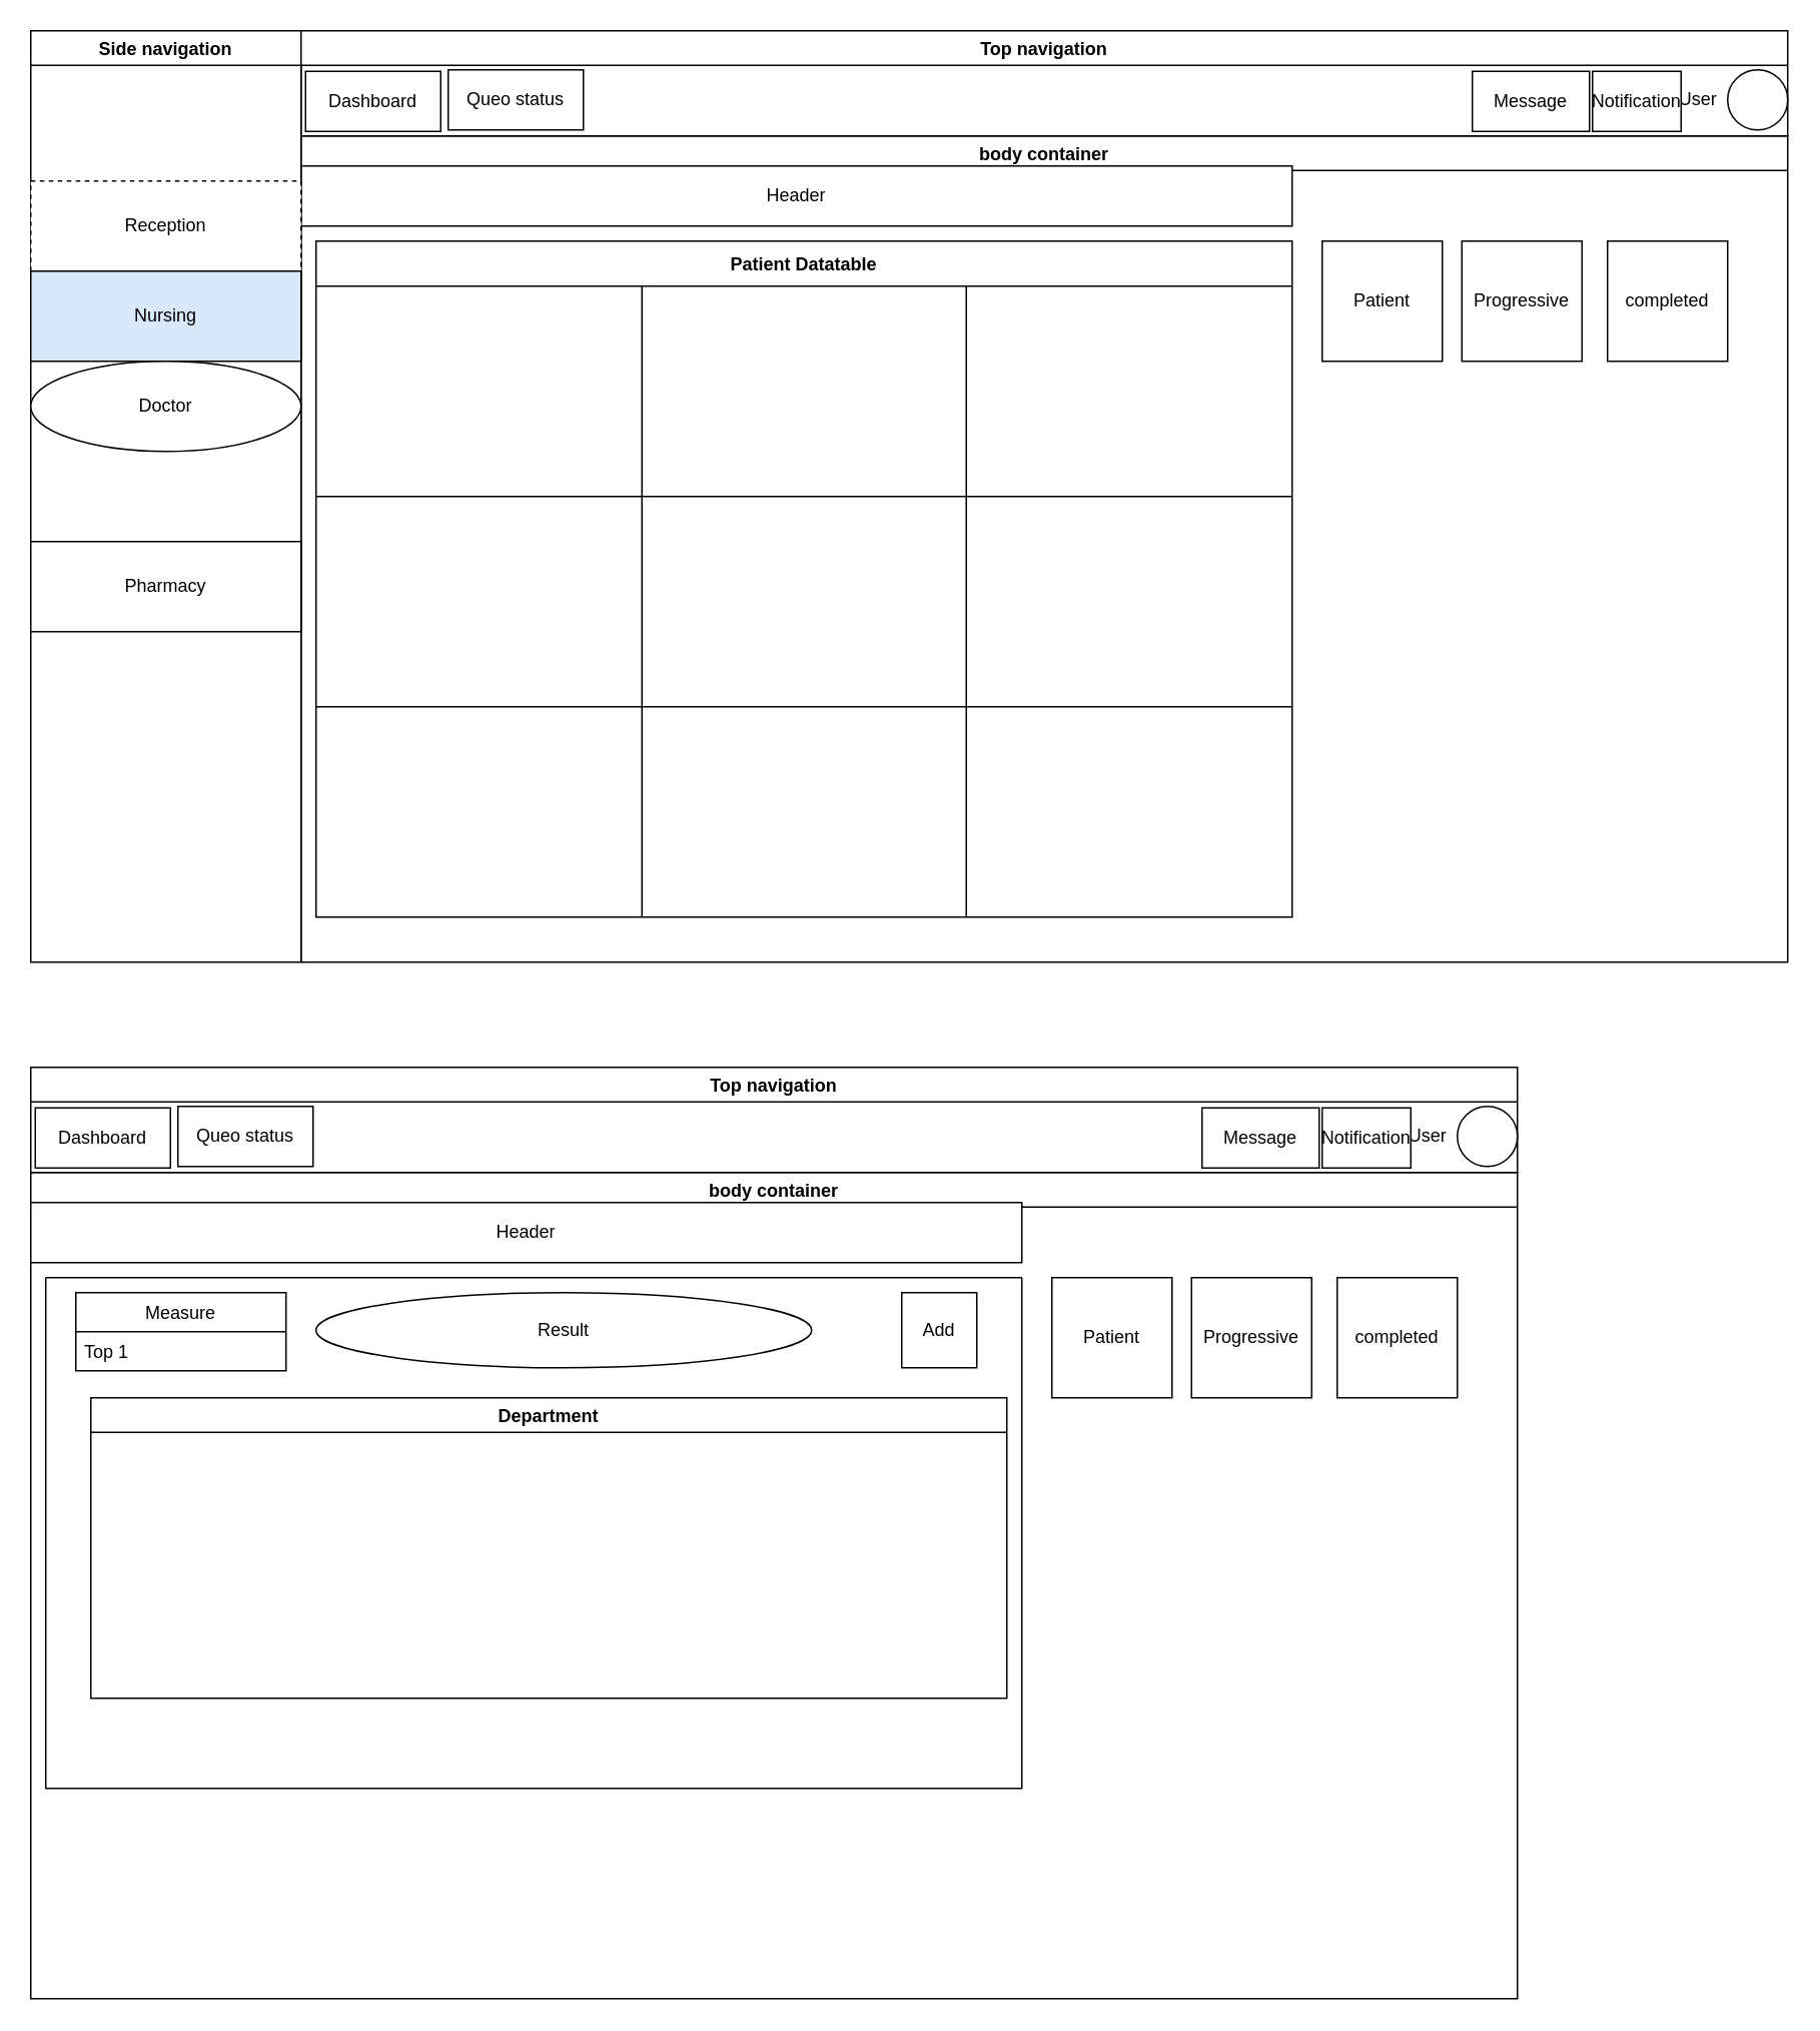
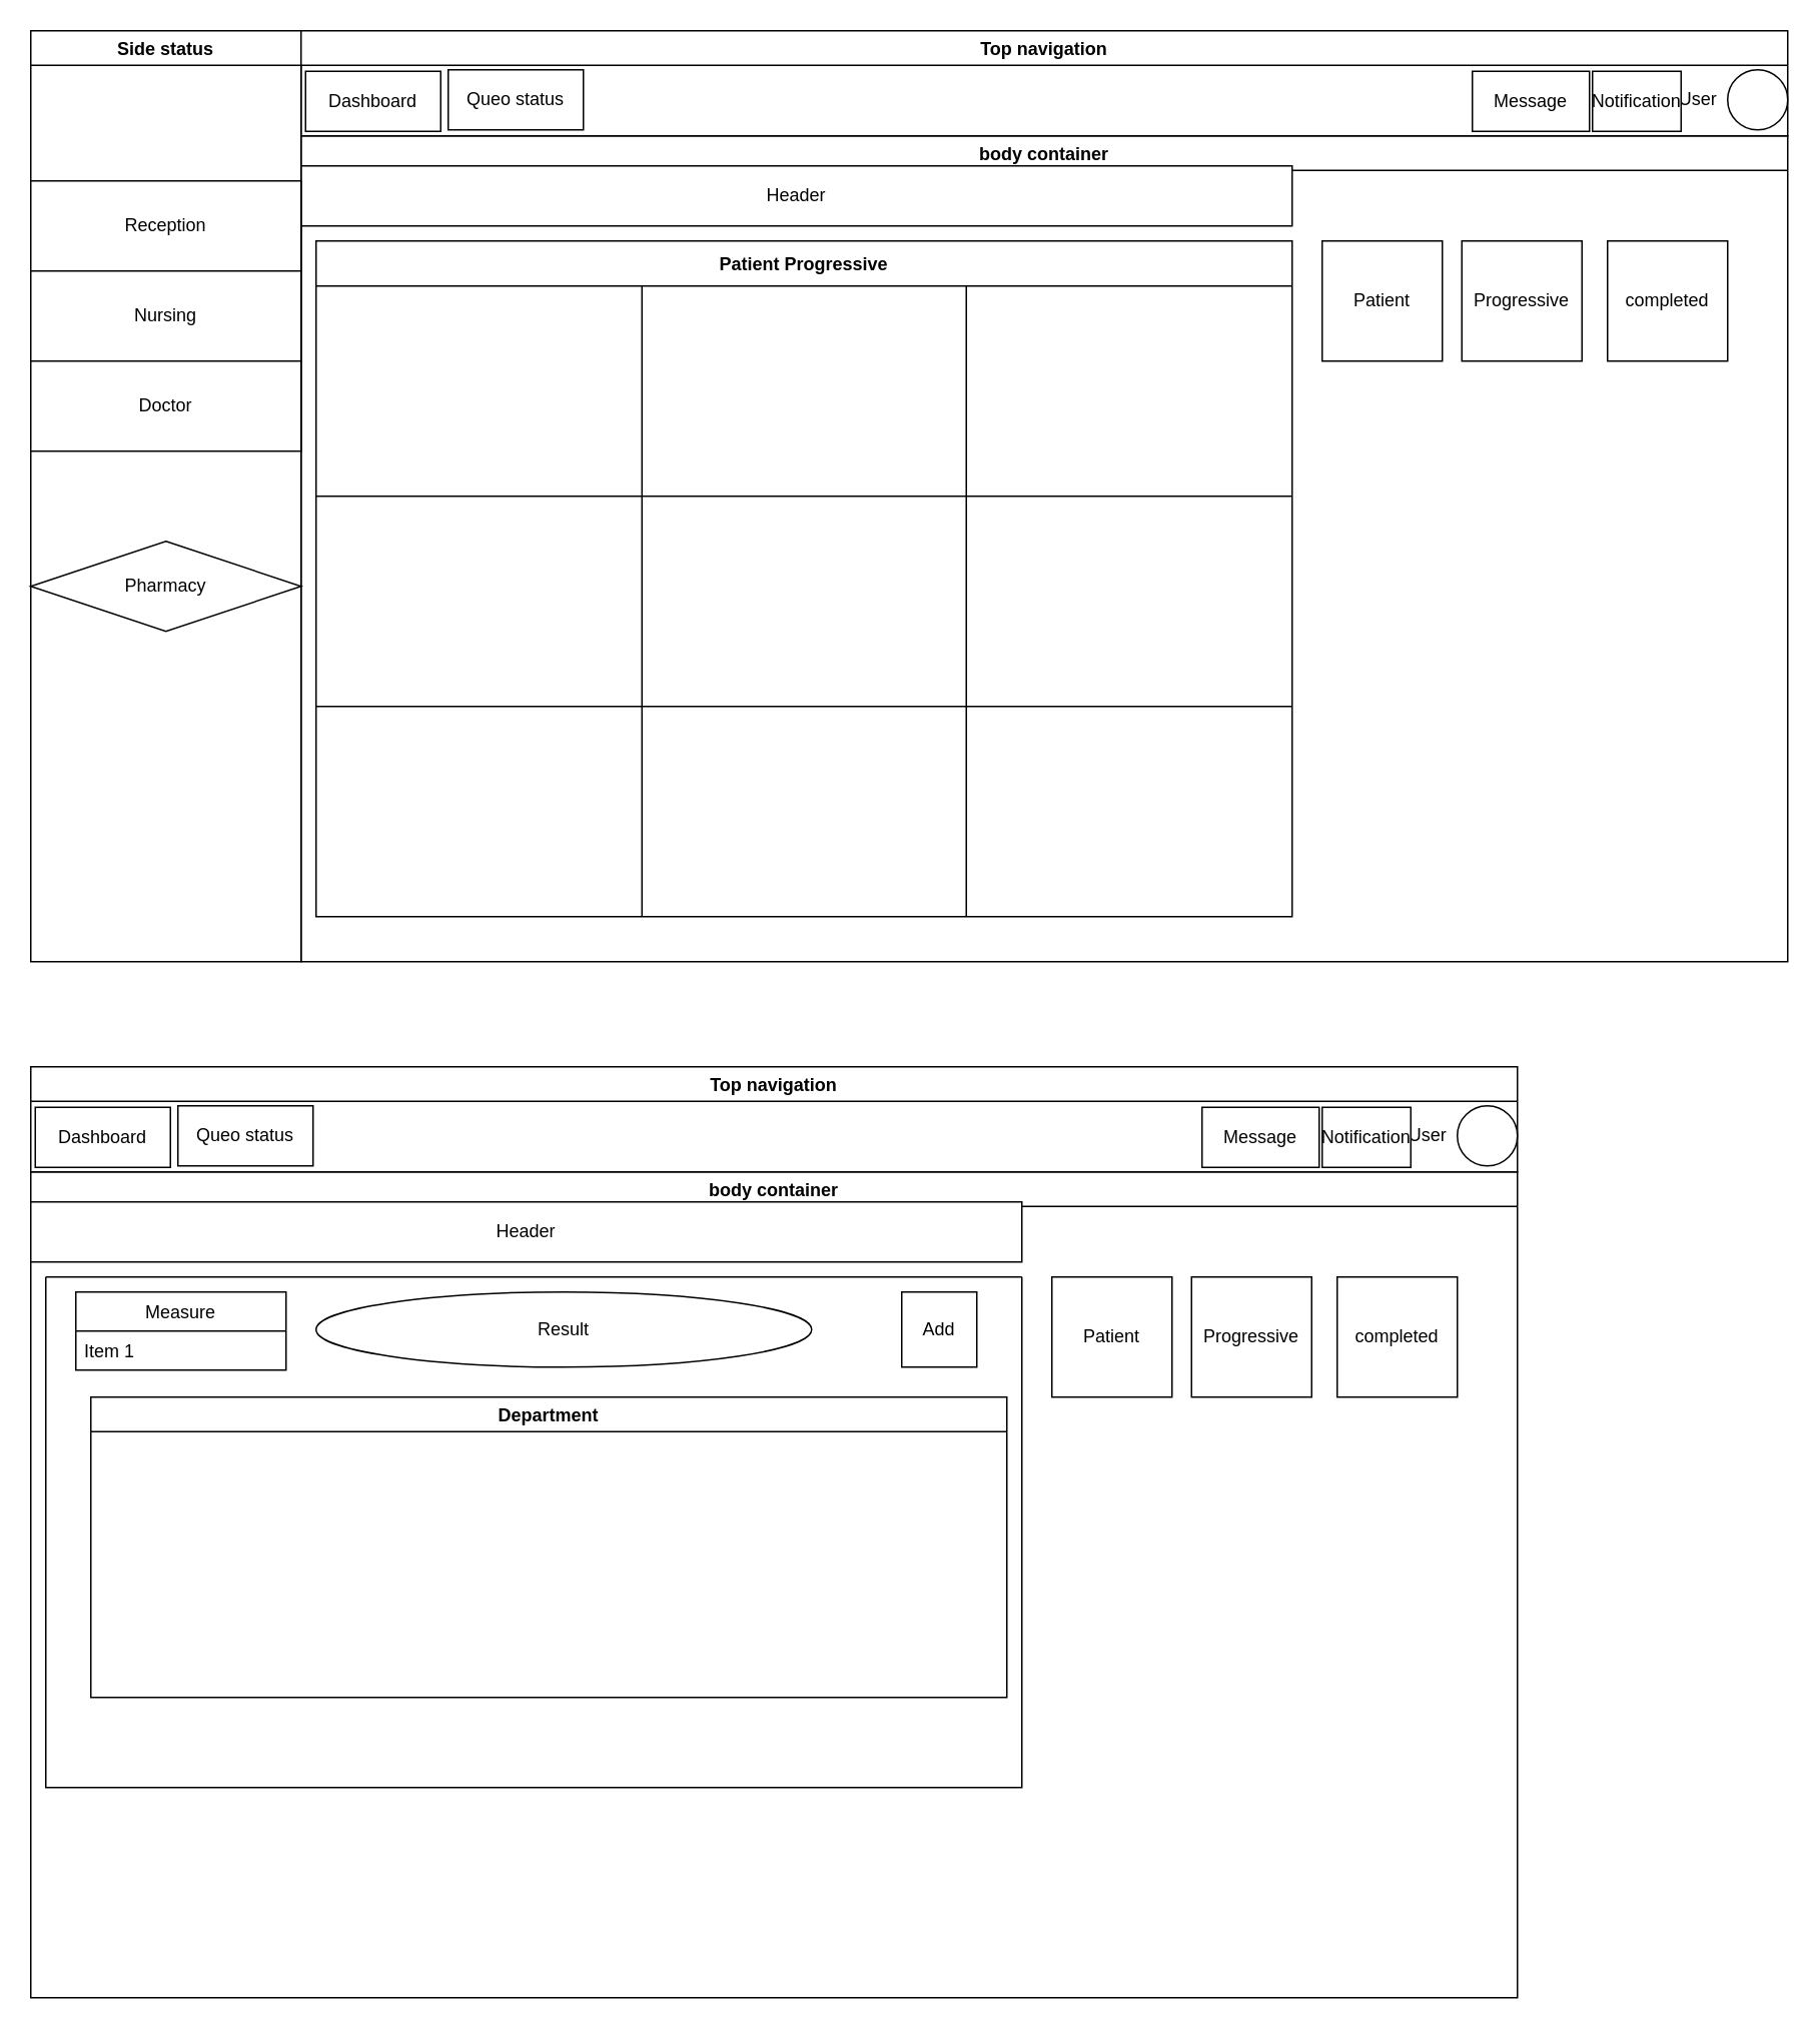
  <mxCell id="0" />
  <mxCell id="1" parent="0" />
  <mxCell id="2" value="body container" style="swimlane;" vertex="1" parent="1"><mxGeometry x="200" y="90" width="990" height="550" as="geometry" /></mxCell>
  <mxCell id="3" value="Header" style="rounded=0;whiteSpace=wrap;html=1;" vertex="1" parent="2"><mxGeometry y="20" width="660" height="40" as="geometry" /></mxCell>
  <mxCell id="4" value="Patient" style="whiteSpace=wrap;html=1;aspect=fixed;" vertex="1" parent="2"><mxGeometry x="680" y="70" width="80" height="80" as="geometry" /></mxCell>
  <mxCell id="5" value="Progressive" style="whiteSpace=wrap;html=1;aspect=fixed;" vertex="1" parent="2"><mxGeometry x="773" y="70" width="80" height="80" as="geometry" /></mxCell>
  <mxCell id="6" value="completed" style="whiteSpace=wrap;html=1;aspect=fixed;" vertex="1" parent="2"><mxGeometry x="870" y="70" width="80" height="80" as="geometry" /></mxCell>
- <mxCell id="7" value="Patient Datatable" style="shape=table;startSize=30;container=1;collapsible=0;childLayout=tableLayout;fontStyle=1;align=center;" vertex="1" parent="2"><mxGeometry x="10" y="70" width="650" height="450" as="geometry" /></mxCell>
+ <mxCell id="7" value="Patient Progressive" style="shape=table;startSize=30;container=1;collapsible=0;childLayout=tableLayout;fontStyle=1;align=center;" vertex="1" parent="2"><mxGeometry x="10" y="70" width="650" height="450" as="geometry" /></mxCell>
  <mxCell id="8" value="" style="shape=partialRectangle;html=1;whiteSpace=wrap;collapsible=0;dropTarget=0;pointerEvents=0;fillColor=none;top=0;left=0;bottom=0;right=0;points=[[0,0.5],[1,0.5]];portConstraint=eastwest;" vertex="1" parent="7"><mxGeometry y="30" width="650" height="140" as="geometry" /></mxCell>
  <mxCell id="9" value="" style="shape=partialRectangle;html=1;whiteSpace=wrap;connectable=0;fillColor=none;top=0;left=0;bottom=0;right=0;overflow=hidden;" vertex="1" parent="8"><mxGeometry width="217" height="140" as="geometry" /></mxCell>
  <mxCell id="10" value="" style="shape=partialRectangle;html=1;whiteSpace=wrap;connectable=0;fillColor=none;top=0;left=0;bottom=0;right=0;overflow=hidden;" vertex="1" parent="8"><mxGeometry x="217" width="216" height="140" as="geometry" /></mxCell>
  <mxCell id="11" value="" style="shape=partialRectangle;html=1;whiteSpace=wrap;connectable=0;fillColor=none;top=0;left=0;bottom=0;right=0;overflow=hidden;" vertex="1" parent="8"><mxGeometry x="433" width="217" height="140" as="geometry" /></mxCell>
  <mxCell id="12" value="" style="shape=partialRectangle;html=1;whiteSpace=wrap;collapsible=0;dropTarget=0;pointerEvents=0;fillColor=none;top=0;left=0;bottom=0;right=0;points=[[0,0.5],[1,0.5]];portConstraint=eastwest;" vertex="1" parent="7"><mxGeometry y="170" width="650" height="140" as="geometry" /></mxCell>
  <mxCell id="13" value="" style="shape=partialRectangle;html=1;whiteSpace=wrap;connectable=0;fillColor=none;top=0;left=0;bottom=0;right=0;overflow=hidden;" vertex="1" parent="12"><mxGeometry width="217" height="140" as="geometry" /></mxCell>
  <mxCell id="14" value="" style="shape=partialRectangle;html=1;whiteSpace=wrap;connectable=0;fillColor=none;top=0;left=0;bottom=0;right=0;overflow=hidden;" vertex="1" parent="12"><mxGeometry x="217" width="216" height="140" as="geometry" /></mxCell>
  <mxCell id="15" value="" style="shape=partialRectangle;html=1;whiteSpace=wrap;connectable=0;fillColor=none;top=0;left=0;bottom=0;right=0;overflow=hidden;" vertex="1" parent="12"><mxGeometry x="433" width="217" height="140" as="geometry" /></mxCell>
  <mxCell id="16" value="" style="shape=partialRectangle;html=1;whiteSpace=wrap;collapsible=0;dropTarget=0;pointerEvents=0;fillColor=none;top=0;left=0;bottom=0;right=0;points=[[0,0.5],[1,0.5]];portConstraint=eastwest;" vertex="1" parent="7"><mxGeometry y="310" width="650" height="140" as="geometry" /></mxCell>
  <mxCell id="17" value="" style="shape=partialRectangle;html=1;whiteSpace=wrap;connectable=0;fillColor=none;top=0;left=0;bottom=0;right=0;overflow=hidden;" vertex="1" parent="16"><mxGeometry width="217" height="140" as="geometry" /></mxCell>
  <mxCell id="18" value="" style="shape=partialRectangle;html=1;whiteSpace=wrap;connectable=0;fillColor=none;top=0;left=0;bottom=0;right=0;overflow=hidden;" vertex="1" parent="16"><mxGeometry x="217" width="216" height="140" as="geometry" /></mxCell>
  <mxCell id="19" value="" style="shape=partialRectangle;html=1;whiteSpace=wrap;connectable=0;fillColor=none;top=0;left=0;bottom=0;right=0;overflow=hidden;" vertex="1" parent="16"><mxGeometry x="433" width="217" height="140" as="geometry" /></mxCell>
- <mxCell id="20" value="Side navigation" style="swimlane;" vertex="1" parent="1"><mxGeometry y="20" width="180" height="620" as="geometry" x="20" /></mxCell>
- <mxCell id="21" value="Reception" style="rounded=0;whiteSpace=wrap;html=1;dashed=1;" vertex="1" parent="20"><mxGeometry y="100" width="180" height="60" as="geometry" /></mxCell>
- <mxCell id="22" value="Nursing" style="rounded=0;whiteSpace=wrap;html=1;fillColor=#dae8fc;" vertex="1" parent="20"><mxGeometry y="160" width="180" height="60" as="geometry" /></mxCell>
- <mxCell id="23" value="Doctor" style="ellipse;whiteSpace=wrap;html=1;" vertex="1" parent="20"><mxGeometry y="220" width="180" height="60" as="geometry" /></mxCell>
- <mxCell id="24" value="Pharmacy" style="rounded=0;whiteSpace=wrap;html=1;" vertex="1" parent="20"><mxGeometry y="340" width="180" height="60" as="geometry" /></mxCell>
+ <mxCell id="20" value="Side status" style="swimlane;" vertex="1" parent="1"><mxGeometry y="20" width="180" height="620" as="geometry" x="20" /></mxCell>
+ <mxCell id="21" value="Reception" style="rounded=0;whiteSpace=wrap;html=1;" vertex="1" parent="20"><mxGeometry y="100" width="180" height="60" as="geometry" /></mxCell>
+ <mxCell id="22" value="Nursing" style="rounded=0;whiteSpace=wrap;html=1;" vertex="1" parent="20"><mxGeometry y="160" width="180" height="60" as="geometry" /></mxCell>
+ <mxCell id="23" value="Doctor" style="rounded=0;whiteSpace=wrap;html=1;" vertex="1" parent="20"><mxGeometry y="220" width="180" height="60" as="geometry" /></mxCell>
+ <mxCell id="24" value="Pharmacy" style="rhombus;whiteSpace=wrap;html=1;" vertex="1" parent="20"><mxGeometry y="340" width="180" height="60" as="geometry" /></mxCell>
  <mxCell id="25" value="Top navigation" style="swimlane;" vertex="1" parent="1"><mxGeometry x="200" y="20" width="990" height="70" as="geometry" /></mxCell>
  <mxCell id="26" value="" style="ellipse;whiteSpace=wrap;html=1;aspect=fixed;" vertex="1" parent="25"><mxGeometry x="950" y="26" width="40" height="40" as="geometry" /></mxCell>
  <mxCell id="27" value="User" style="text;html=1;align=center;verticalAlign=middle;resizable=0;points=[];autosize=1;strokeColor=none;" vertex="1" parent="25"><mxGeometry x="910" y="36" width="40" height="20" as="geometry" /></mxCell>
  <mxCell id="28" value="Notification" style="rounded=0;whiteSpace=wrap;html=1;" vertex="1" parent="25"><mxGeometry x="860" y="27" width="59" height="40" as="geometry" /></mxCell>
  <mxCell id="29" value="Message" style="rounded=0;whiteSpace=wrap;html=1;" vertex="1" parent="25"><mxGeometry x="780" y="27" width="78" height="40" as="geometry" /></mxCell>
  <mxCell id="30" value="Queo status" style="rounded=0;whiteSpace=wrap;html=1;" vertex="1" parent="25"><mxGeometry x="98" y="26" width="90" height="40" as="geometry" /></mxCell>
  <mxCell id="31" value="Dashboard" style="rounded=0;whiteSpace=wrap;html=1;" vertex="1" parent="25"><mxGeometry x="3" y="27" width="90" height="40" as="geometry" /></mxCell>
  <mxCell id="32" value="body container" style="swimlane;" vertex="1" parent="1"><mxGeometry y="780" width="990" height="550" as="geometry" x="20" /></mxCell>
  <mxCell id="33" value="Header" style="rounded=0;whiteSpace=wrap;html=1;" vertex="1" parent="32"><mxGeometry y="20" width="660" height="40" as="geometry" /></mxCell>
  <mxCell id="34" value="Patient" style="whiteSpace=wrap;html=1;aspect=fixed;" vertex="1" parent="32"><mxGeometry x="680" y="70" width="80" height="80" as="geometry" /></mxCell>
  <mxCell id="35" value="Progressive" style="whiteSpace=wrap;html=1;aspect=fixed;" vertex="1" parent="32"><mxGeometry x="773" y="70" width="80" height="80" as="geometry" /></mxCell>
  <mxCell id="36" value="completed" style="whiteSpace=wrap;html=1;aspect=fixed;" vertex="1" parent="32"><mxGeometry x="870" y="70" width="80" height="80" as="geometry" /></mxCell>
  <mxCell id="37" value="Result" style="ellipse;whiteSpace=wrap;html=1;" vertex="1" parent="32"><mxGeometry x="190" y="80" width="330" height="50" as="geometry" /></mxCell>
  <mxCell id="38" value="Add" style="whiteSpace=wrap;html=1;aspect=fixed;" vertex="1" parent="32"><mxGeometry x="580" y="80" width="50" height="50" as="geometry" /></mxCell>
  <mxCell id="39" value="Department" style="swimlane;" vertex="1" parent="32"><mxGeometry x="40" y="150" width="610" height="200" as="geometry" /></mxCell>
  <mxCell id="40" value="Top navigation" style="swimlane;" vertex="1" parent="1"><mxGeometry y="710" width="990" height="70" as="geometry" x="20" /></mxCell>
  <mxCell id="41" value="" style="ellipse;whiteSpace=wrap;html=1;aspect=fixed;" vertex="1" parent="40"><mxGeometry x="950" y="26" width="40" height="40" as="geometry" /></mxCell>
  <mxCell id="42" value="User" style="text;html=1;align=center;verticalAlign=middle;resizable=0;points=[];autosize=1;strokeColor=none;" vertex="1" parent="40"><mxGeometry x="910" y="36" width="40" height="20" as="geometry" /></mxCell>
  <mxCell id="43" value="Notification" style="rounded=0;whiteSpace=wrap;html=1;" vertex="1" parent="40"><mxGeometry x="860" y="27" width="59" height="40" as="geometry" /></mxCell>
  <mxCell id="44" value="Message" style="rounded=0;whiteSpace=wrap;html=1;" vertex="1" parent="40"><mxGeometry x="780" y="27" width="78" height="40" as="geometry" /></mxCell>
  <mxCell id="45" value="Queo status" style="rounded=0;whiteSpace=wrap;html=1;" vertex="1" parent="40"><mxGeometry x="98" y="26" width="90" height="40" as="geometry" /></mxCell>
  <mxCell id="46" value="Dashboard" style="rounded=0;whiteSpace=wrap;html=1;" vertex="1" parent="40"><mxGeometry x="3" y="27" width="90" height="40" as="geometry" /></mxCell>
  <mxCell id="47" value="" style="swimlane;startSize=0;" vertex="1" parent="1"><mxGeometry x="30" y="850" width="650" height="340" as="geometry" /></mxCell>
  <mxCell id="48" value="Measure" style="swimlane;fontStyle=0;childLayout=stackLayout;horizontal=1;startSize=26;horizontalStack=0;resizeParent=1;resizeParentMax=0;resizeLast=0;collapsible=1;marginBottom=0;" vertex="1" parent="1"><mxGeometry x="50" y="860" width="140" height="52" as="geometry" /></mxCell>
- <mxCell id="49" value="Top 1" style="text;strokeColor=none;fillColor=none;align=left;verticalAlign=top;spacingLeft=4;spacingRight=4;overflow=hidden;rotatable=0;points=[[0,0.5],[1,0.5]];portConstraint=eastwest;" vertex="1" parent="48"><mxGeometry y="26" width="140" height="26" as="geometry" /></mxCell>
+ <mxCell id="49" value="Item 1" style="text;strokeColor=none;fillColor=none;align=left;verticalAlign=top;spacingLeft=4;spacingRight=4;overflow=hidden;rotatable=0;points=[[0,0.5],[1,0.5]];portConstraint=eastwest;" vertex="1" parent="48"><mxGeometry y="26" width="140" height="26" as="geometry" /></mxCell>
